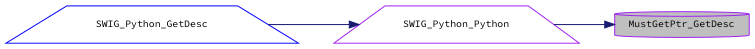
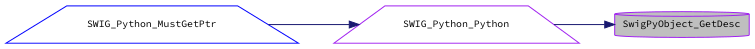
  digraph {
    fontname="Source Code Pro"
    rankdir=RL
    node [color=purple fillcolor=white fontname="Source Code Pro" fontsize=10 shape=trapezium style=filled]
    edge [color=midnightblue dir=back fontname="Source Code Pro" fontsize=10 labelfontname=Helvetica labelfontsize=10 style=solid]
-   n1 [fillcolor=grey75 fontcolor=black height=0.2 label=MustGetPtr_GetDesc shape=cylinder width=0.4]
+   n1 [fillcolor=grey75 fontcolor=black height=0.2 label=SwigPyObject_GetDesc shape=cylinder width=0.4]
    n2 [height=0.2 label=SWIG_Python_Python width=0.4]
-   n3 [color=blue height=0.2 label=SWIG_Python_GetDesc width=0.4]
+   n3 [color=blue height=0.2 label=SWIG_Python_MustGetPtr width=0.4]
    n1 -> n2
    n2 -> n3
  }
